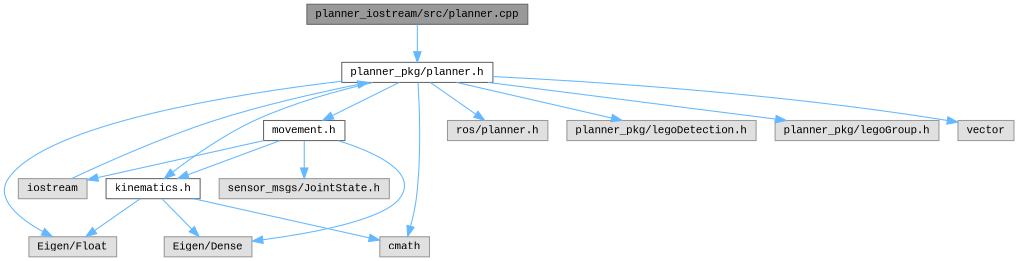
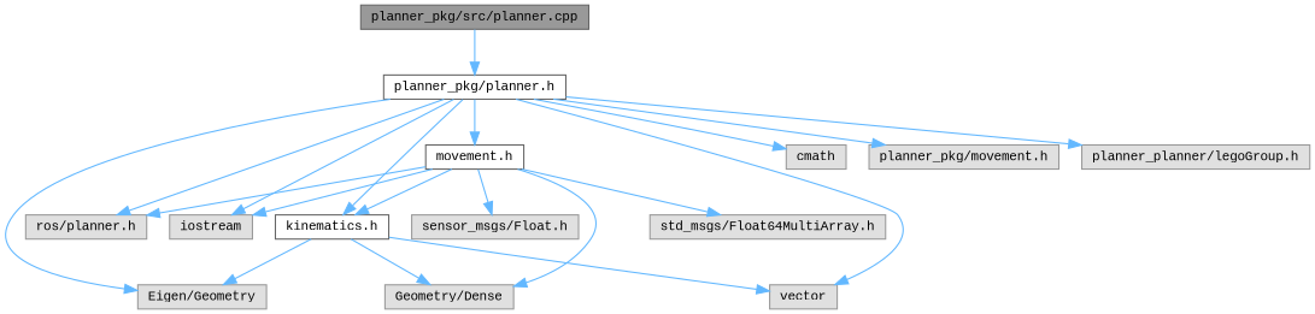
  digraph {
    fontname="Liberation Mono"
    node [color=grey60 fillcolor="#E0E0E0" fontname="Liberation Mono" fontsize=10 shape=box style=filled]
    edge [color=steelblue1 fontname="Liberation Mono" fontsize=10 labelfontname=Helvetica labelfontsize=10 style=solid]
-   n1 [color=gray40 fillcolor=grey60 fontcolor=black height=0.2 label="planner_iostream/src/planner.cpp" width=0.4]
+   n1 [color=gray40 fillcolor=grey60 fontcolor=black height=0.2 label="planner_pkg/src/planner.cpp" width=0.4]
    n2 [color=grey40 fillcolor=white height=0.2 label="planner_pkg/planner.h" width=0.4]
    n3 [color=grey40 fillcolor=white height=0.2 label="movement.h" width=0.4]
-   n4 [height=0.2 label="Eigen/Float" width=0.4]
+   n4 [height=0.2 label="Eigen/Geometry" width=0.4]
    n5 [height=0.2 label=cmath width=0.4]
    n6 [height=0.2 label="ros/planner.h" width=0.4]
    n7 [height=0.2 label=iostream width=0.4]
-   n8 [height=0.2 label="planner_pkg/legoDetection.h" width=0.4]
-   n9 [height=0.2 label="planner_pkg/legoGroup.h" width=0.4]
+   n8 [height=0.2 label="planner_pkg/movement.h" width=0.4]
+   n9 [height=0.2 label="planner_planner/legoGroup.h" width=0.4]
    n10 [height=0.2 label=vector width=0.4]
    n11 [color=grey40 fillcolor=white height=0.2 label="kinematics.h" width=0.4]
-   n12 [height=0.2 label="Eigen/Dense" width=0.4]
-   n14 [height=0.2 label="sensor_msgs/JointState.h" width=0.4]
+   n12 [height=0.2 label="Geometry/Dense" width=0.4]
+   n13 [height=0.2 label="std_msgs/Float64MultiArray.h" width=0.4]
+   n14 [height=0.2 label="sensor_msgs/Float.h" width=0.4]
    n1 -> n2
    n2 -> n3
    n2 -> n4
    n2 -> n5
    n2 -> n6
-   n7 -> n2
+   n2 -> n7
    n2 -> n8
    n2 -> n9
    n2 -> n10
    n2 -> n11
+   n3 -> n6
    n3 -> n7
    n3 -> n11
    n3 -> n12
+   n3 -> n13
    n3 -> n14
    n11 -> n4
-   n11 -> n5
+   n11 -> n10
    n11 -> n12
  }
